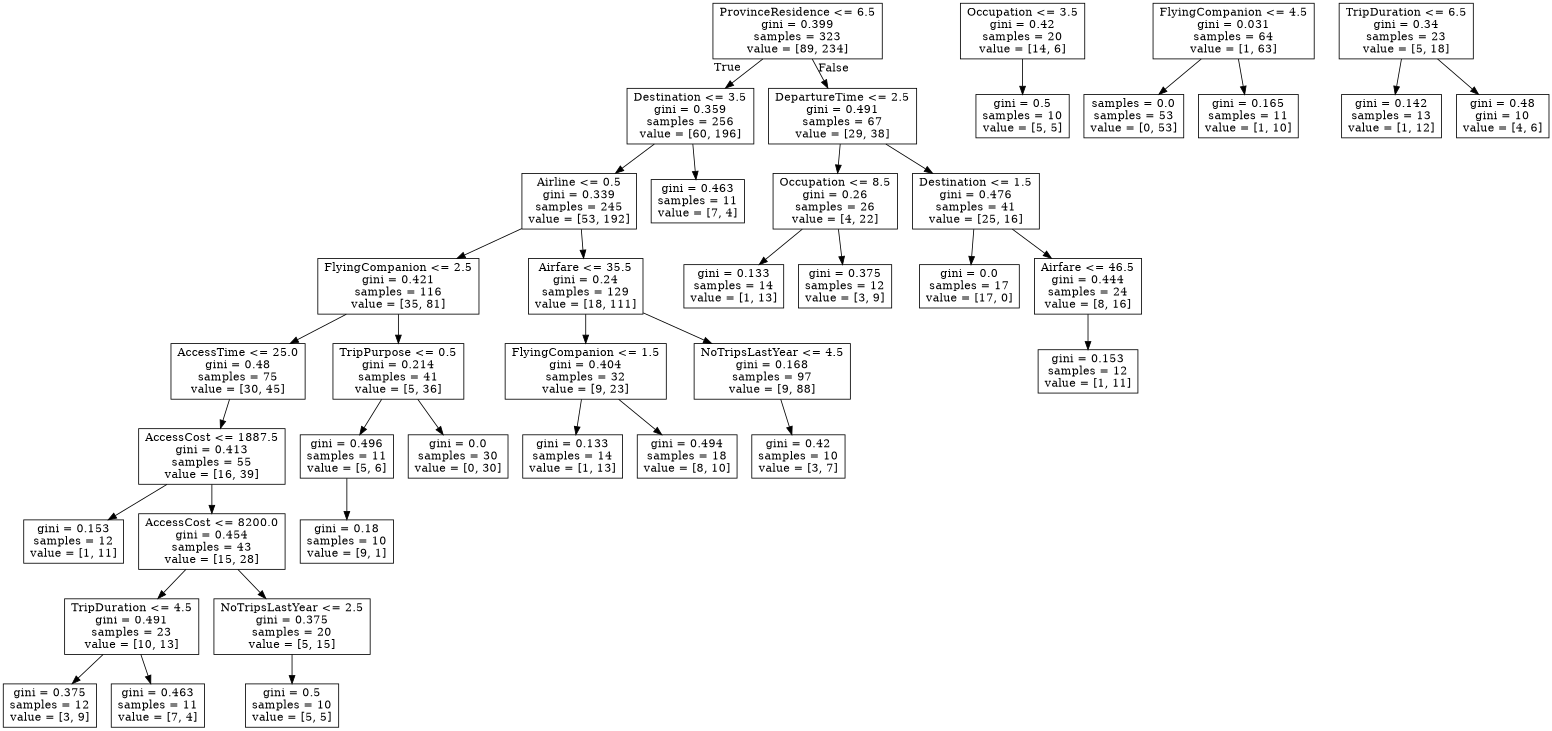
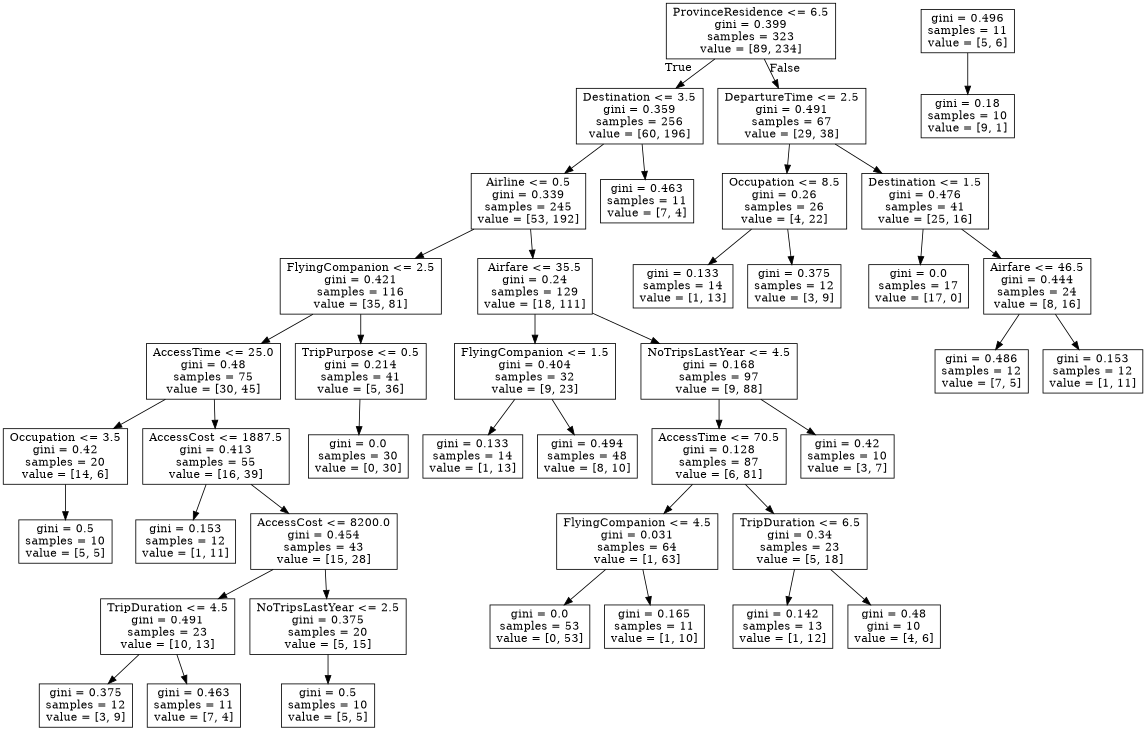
  digraph {
    node [shape=box]
    n1 [label="ProvinceResidence <= 6.5\ngini = 0.399\nsamples = 323\nvalue = [89, 234]"]
    n2 [label="Destination <= 3.5\ngini = 0.359\nsamples = 256\nvalue = [60, 196]"]
    n3 [label="DepartureTime <= 2.5\ngini = 0.491\nsamples = 67\nvalue = [29, 38]"]
    n4 [label="Airline <= 0.5\ngini = 0.339\nsamples = 245\nvalue = [53, 192]"]
    n5 [label="gini = 0.463\nsamples = 11\nvalue = [7, 4]"]
    n6 [label="Occupation <= 8.5\ngini = 0.26\nsamples = 26\nvalue = [4, 22]"]
    n7 [label="Destination <= 1.5\ngini = 0.476\nsamples = 41\nvalue = [25, 16]"]
    n8 [label="FlyingCompanion <= 2.5\ngini = 0.421\nsamples = 116\nvalue = [35, 81]"]
    n9 [label="Airfare <= 35.5\ngini = 0.24\nsamples = 129\nvalue = [18, 111]"]
    n10 [label="AccessTime <= 25.0\ngini = 0.48\nsamples = 75\nvalue = [30, 45]"]
    n11 [label="TripPurpose <= 0.5\ngini = 0.214\nsamples = 41\nvalue = [5, 36]"]
    n12 [label="FlyingCompanion <= 1.5\ngini = 0.404\nsamples = 32\nvalue = [9, 23]"]
    n13 [label="NoTripsLastYear <= 4.5\ngini = 0.168\nsamples = 97\nvalue = [9, 88]"]
    n14 [label="Occupation <= 3.5\ngini = 0.42\nsamples = 20\nvalue = [14, 6]"]
    n15 [label="AccessCost <= 1887.5\ngini = 0.413\nsamples = 55\nvalue = [16, 39]"]
    n16 [label="gini = 0.496\nsamples = 11\nvalue = [5, 6]"]
    n17 [label="gini = 0.0\nsamples = 30\nvalue = [0, 30]"]
    n18 [label="gini = 0.5\nsamples = 10\nvalue = [5, 5]"]
    n19 [label="gini = 0.153\nsamples = 12\nvalue = [1, 11]"]
    n20 [label="AccessCost <= 8200.0\ngini = 0.454\nsamples = 43\nvalue = [15, 28]"]
    n21 [label="gini = 0.18\nsamples = 10\nvalue = [9, 1]"]
    n22 [label="TripDuration <= 4.5\ngini = 0.491\nsamples = 23\nvalue = [10, 13]"]
    n23 [label="NoTripsLastYear <= 2.5\ngini = 0.375\nsamples = 20\nvalue = [5, 15]"]
    n24 [label="gini = 0.375\nsamples = 12\nvalue = [3, 9]"]
    n25 [label="gini = 0.463\nsamples = 11\nvalue = [7, 4]"]
    n26 [label="gini = 0.5\nsamples = 10\nvalue = [5, 5]"]
    n27 [label="gini = 0.133\nsamples = 14\nvalue = [1, 13]"]
-   n28 [label="gini = 0.494\nsamples = 18\nvalue = [8, 10]"]
+   n28 [label="gini = 0.494\nsamples = 48\nvalue = [8, 10]"]
+   n29 [label="AccessTime <= 70.5\ngini = 0.128\nsamples = 87\nvalue = [6, 81]"]
    n30 [label="gini = 0.42\nsamples = 10\nvalue = [3, 7]"]
    n31 [label="FlyingCompanion <= 4.5\ngini = 0.031\nsamples = 64\nvalue = [1, 63]"]
    n32 [label="TripDuration <= 6.5\ngini = 0.34\nsamples = 23\nvalue = [5, 18]"]
-   n33 [label="samples = 0.0\nsamples = 53\nvalue = [0, 53]"]
+   n33 [label="gini = 0.0\nsamples = 53\nvalue = [0, 53]"]
    n34 [label="gini = 0.165\nsamples = 11\nvalue = [1, 10]"]
    n35 [label="gini = 0.142\nsamples = 13\nvalue = [1, 12]"]
    n36 [label="gini = 0.48\ngini = 10\nvalue = [4, 6]"]
    n37 [label="gini = 0.133\nsamples = 14\nvalue = [1, 13]"]
    n38 [label="gini = 0.375\nsamples = 12\nvalue = [3, 9]"]
    n39 [label="gini = 0.0\nsamples = 17\nvalue = [17, 0]"]
    n40 [label="Airfare <= 46.5\ngini = 0.444\nsamples = 24\nvalue = [8, 16]"]
+   n41 [label="gini = 0.486\nsamples = 12\nvalue = [7, 5]"]
    n42 [label="gini = 0.153\nsamples = 12\nvalue = [1, 11]"]
    n1 -> n2 [headlabel=True labelangle=45 labeldistance=2.5]
    n1 -> n3 [headlabel=False labelangle=-45 labeldistance=2.5]
    n2 -> n4
    n2 -> n5
    n3 -> n6
    n3 -> n7
    n4 -> n8
    n4 -> n9
    n6 -> n37
    n6 -> n38
    n7 -> n39
    n7 -> n40
    n8 -> n10
    n8 -> n11
    n9 -> n12
    n9 -> n13
+   n10 -> n14
    n10 -> n15
-   n11 -> n16
    n11 -> n17
    n12 -> n27
    n12 -> n28
+   n13 -> n29
    n13 -> n30
    n14 -> n18
    n15 -> n19
    n15 -> n20
    n16 -> n21
    n20 -> n22
    n20 -> n23
    n22 -> n24
    n22 -> n25
    n23 -> n26
+   n29 -> n31
+   n29 -> n32
    n31 -> n33
    n31 -> n34
    n32 -> n35
    n32 -> n36
+   n40 -> n41
    n40 -> n42
  }
